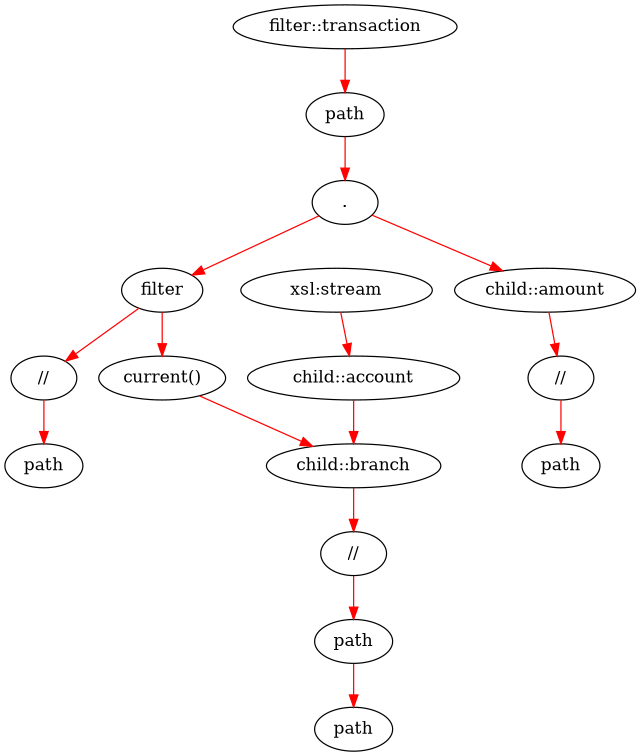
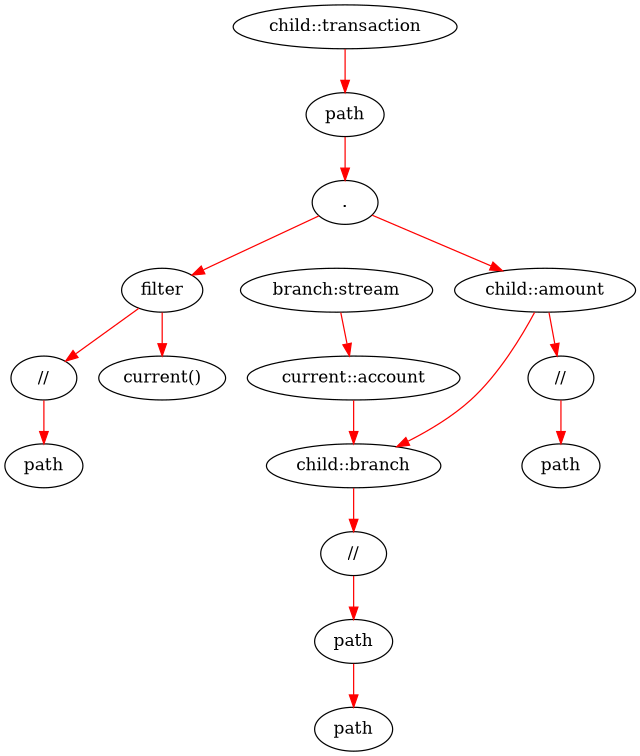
  digraph {
    compound=true
    edge [color=red]
-   n1 [label="xsl:stream"]
-   n2 [label="child::account"]
+   n1 [label="branch:stream"]
+   n2 [label="current::account"]
    n3 [label="child::branch"]
-   n4 [label="filter::transaction"]
+   n4 [label="child::transaction"]
    n5 [label=path]
    n6 [label="."]
    n7 [label="current()"]
    n8 [label="child::amount"]
    n9 [label=filter]
    n10 [label="//"]
    n11 [label="//"]
    n12 [label=path]
    n13 [label=path]
    n14 [label="//"]
    n15 [label=path]
    n16 [label=path]
    n1 -> n2
    n2 -> n3
    n3 -> n14
    n4 -> n5
    n5 -> n6
    n6 -> n8
    n6 -> n9
-   n7 -> n3
+   n8 -> n3
    n8 -> n10
    n9 -> n7
    n9 -> n11
    n10 -> n12
    n11 -> n13
    n14 -> n15
    n15 -> n16
  }
